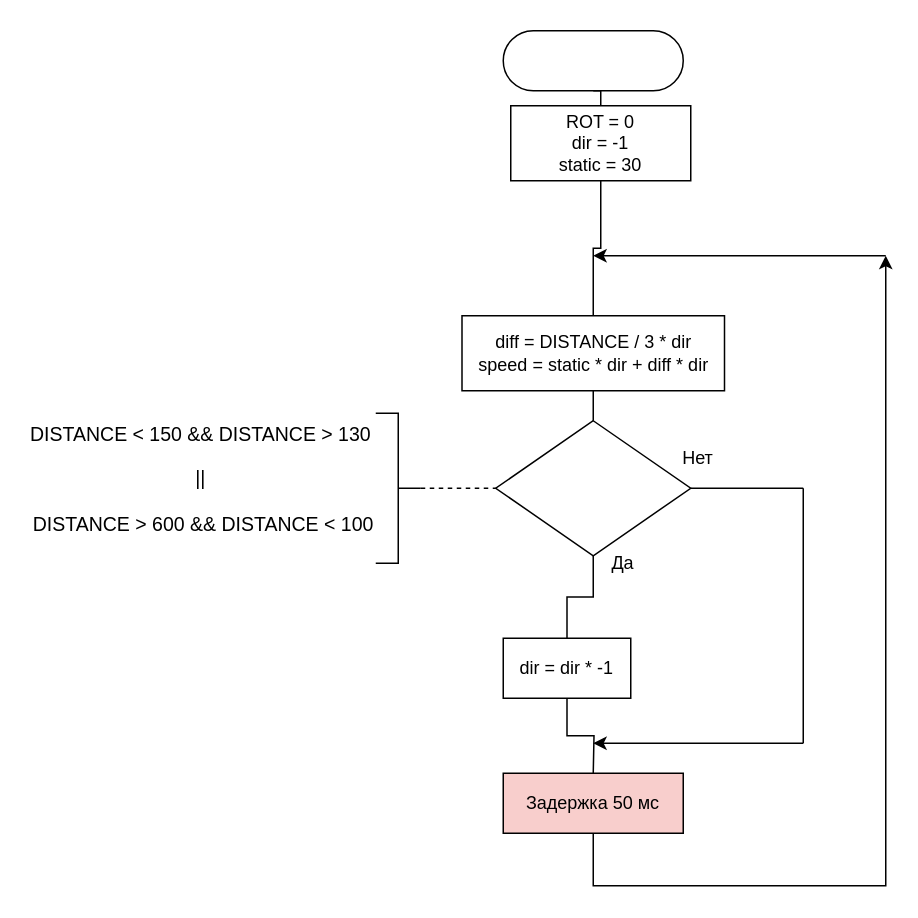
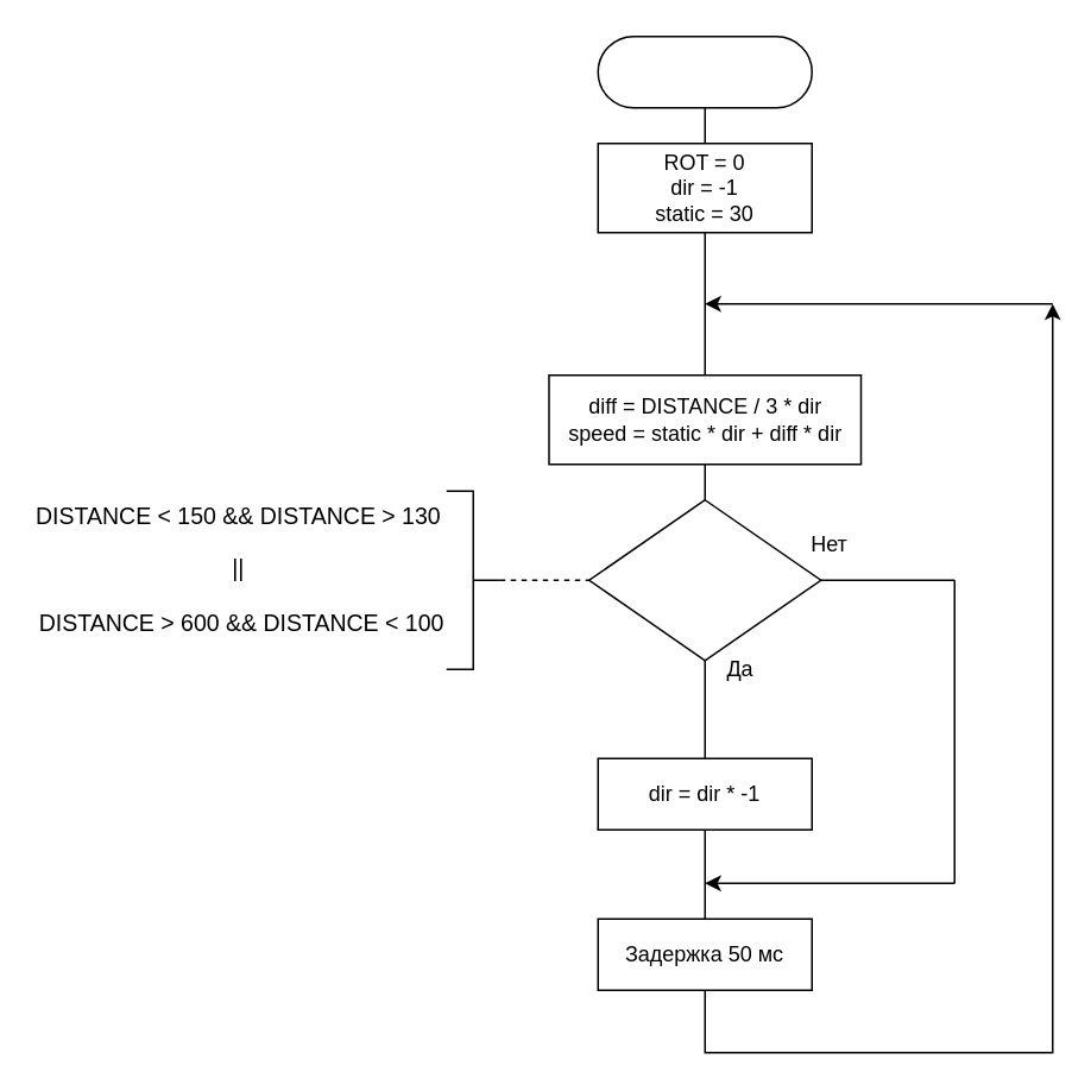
  <mxCell id="0" />
  <mxCell id="1" parent="0" />
  <mxCell id="2" style="edgeStyle=orthogonalEdgeStyle;rounded=0;orthogonalLoop=1;jettySize=auto;html=1;exitX=0.5;exitY=1;exitDx=0;exitDy=0;entryX=0.5;entryY=0;entryDx=0;entryDy=0;endArrow=none;endFill=0;" parent="1" source="3" target="7" edge="1"><mxGeometry relative="1" as="geometry" /></mxCell>
  <mxCell id="3" value="" style="rounded=1;whiteSpace=wrap;html=1;fontSize=12;glass=0;strokeWidth=1;shadow=0;arcSize=50;" parent="1" vertex="1"><mxGeometry x="335" y="20" width="120" height="40" as="geometry" /></mxCell>
  <mxCell id="4" value="" style="edgeStyle=orthogonalEdgeStyle;rounded=0;orthogonalLoop=1;jettySize=auto;html=1;endArrow=none;endFill=0;" parent="1" source="5" target="11" edge="1"><mxGeometry relative="1" as="geometry" /></mxCell>
  <mxCell id="5" value="&lt;p style=&quot;line-height: 70%&quot;&gt;&lt;br&gt;&lt;/p&gt;" style="rhombus;whiteSpace=wrap;html=1;shadow=0;fontFamily=Helvetica;fontSize=12;align=center;strokeWidth=1;spacing=6;spacingTop=-4;" parent="1" vertex="1"><mxGeometry x="330" y="280" width="130" height="90" as="geometry" /></mxCell>
  <mxCell id="6" value="" style="edgeStyle=orthogonalEdgeStyle;rounded=0;orthogonalLoop=1;jettySize=auto;html=1;endArrow=none;endFill=0;" parent="1" source="7" target="9" edge="1"><mxGeometry relative="1" as="geometry" /></mxCell>
- <mxCell id="7" value="ROT = 0&lt;br&gt;dir = -1&lt;br&gt;static = 30" style="rounded=0;whiteSpace=wrap;html=1;" parent="1" vertex="1"><mxGeometry x="340" y="70" width="120" height="50" as="geometry" /></mxCell>
+ <mxCell id="7" value="ROT = 0&lt;br&gt;dir = -1&lt;br&gt;static = 30" style="rounded=0;whiteSpace=wrap;html=1;" parent="1" vertex="1"><mxGeometry x="335" y="80" width="120" height="50" as="geometry" /></mxCell>
  <mxCell id="8" value="" style="edgeStyle=orthogonalEdgeStyle;rounded=0;orthogonalLoop=1;jettySize=auto;html=1;endArrow=none;endFill=0;" parent="1" source="9" target="5" edge="1"><mxGeometry relative="1" as="geometry" /></mxCell>
  <mxCell id="9" value="diff = DISTANCE / 3 * dir&lt;br&gt;speed = static * dir + diff * dir" style="rounded=0;whiteSpace=wrap;html=1;" parent="1" vertex="1"><mxGeometry x="307.5" y="210" width="175" height="50" as="geometry" /></mxCell>
  <mxCell id="10" value="" style="edgeStyle=orthogonalEdgeStyle;rounded=0;orthogonalLoop=1;jettySize=auto;html=1;endArrow=none;endFill=0;" parent="1" source="11" edge="1"><mxGeometry relative="1" as="geometry"><mxPoint x="395" y="515" as="targetPoint" /></mxGeometry></mxCell>
- <mxCell id="11" value="dir = dir * -1" style="rounded=0;whiteSpace=wrap;html=1;" parent="1" vertex="1"><mxGeometry x="335" y="425" width="85" height="40" as="geometry" /></mxCell>
+ <mxCell id="11" value="dir = dir * -1" style="rounded=0;whiteSpace=wrap;html=1;" parent="1" vertex="1"><mxGeometry x="335" y="425" width="120" height="40" as="geometry" /></mxCell>
  <mxCell id="12" value="Да" style="text;html=1;strokeColor=none;fillColor=none;align=center;verticalAlign=middle;whiteSpace=wrap;rounded=0;" parent="1" vertex="1"><mxGeometry x="395" y="365" width="40" height="20" as="geometry" /></mxCell>
  <mxCell id="13" value="Нет" style="text;html=1;strokeColor=none;fillColor=none;align=center;verticalAlign=middle;whiteSpace=wrap;rounded=0;" parent="1" vertex="1"><mxGeometry x="445" y="295" width="40" height="20" as="geometry" /></mxCell>
  <mxCell id="14" style="edgeStyle=orthogonalEdgeStyle;rounded=0;orthogonalLoop=1;jettySize=auto;html=1;exitX=0.5;exitY=1;exitDx=0;exitDy=0;" parent="1" source="17" edge="1"><mxGeometry relative="1" as="geometry"><mxPoint x="590" y="170" as="targetPoint" /><Array as="points"><mxPoint x="395" y="590" /><mxPoint x="590" y="590" /></Array><mxPoint x="570" y="675" as="sourcePoint" /></mxGeometry></mxCell>
  <mxCell id="15" value="" style="endArrow=classic;html=1;" parent="1" edge="1"><mxGeometry width="50" height="50" relative="1" as="geometry"><mxPoint x="590" y="170" as="sourcePoint" /><mxPoint x="395" y="170" as="targetPoint" /></mxGeometry></mxCell>
  <mxCell id="16" value="&lt;p style=&quot;font-family: &amp;#34;helvetica&amp;#34; ; text-align: center ; line-height: 12px&quot;&gt;&lt;font style=&quot;font-size: 13px ; line-height: 15.6px&quot;&gt;DISTANCE&amp;nbsp;&amp;lt;&amp;nbsp;150&amp;nbsp;&amp;amp;&amp;amp;&amp;nbsp;DISTANCE&amp;nbsp;&amp;gt;&amp;nbsp;130&amp;nbsp;&lt;/font&gt;&lt;/p&gt;&lt;p style=&quot;font-family: &amp;#34;helvetica&amp;#34; ; text-align: center ; line-height: 19px&quot;&gt;&lt;font style=&quot;font-size: 13px ; line-height: 15.6px&quot;&gt;||&amp;nbsp;&lt;/font&gt;&lt;/p&gt;&lt;p style=&quot;font-family: &amp;#34;helvetica&amp;#34; ; text-align: center ; line-height: 19px&quot;&gt;&lt;font style=&quot;font-size: 13px ; line-height: 15.6px&quot;&gt;DISTANCE&amp;nbsp;&amp;gt;&amp;nbsp;600&amp;nbsp;&amp;amp;&amp;amp;&amp;nbsp;DISTANCE&amp;nbsp;&amp;lt;&amp;nbsp;100&lt;/font&gt;&lt;/p&gt;" style="text;whiteSpace=wrap;html=1;spacing=0;spacingBottom=-1;" vertex="1" parent="1"><mxGeometry x="20" y="265" width="235" height="120" as="geometry" /></mxCell>
- <mxCell id="17" value="Задержка 50 мс" style="rounded=0;whiteSpace=wrap;html=1;fillColor=#f8cecc;" vertex="1" parent="1"><mxGeometry x="335" y="515" width="120" height="40" as="geometry" /></mxCell>
+ <mxCell id="17" value="Задержка 50 мс" style="rounded=0;whiteSpace=wrap;html=1;" vertex="1" parent="1"><mxGeometry x="335" y="515" width="120" height="40" as="geometry" /></mxCell>
  <mxCell id="18" value="" style="endArrow=none;html=1;exitX=1;exitY=0.5;exitDx=0;exitDy=0;" edge="1" parent="1" source="5"><mxGeometry width="50" height="50" relative="1" as="geometry"><mxPoint x="685" y="325" as="sourcePoint" /><mxPoint x="535" y="325" as="targetPoint" /></mxGeometry></mxCell>
  <mxCell id="19" value="" style="endArrow=none;html=1;" edge="1" parent="1"><mxGeometry width="50" height="50" relative="1" as="geometry"><mxPoint x="535" y="495" as="sourcePoint" /><mxPoint x="535" y="325" as="targetPoint" /></mxGeometry></mxCell>
  <mxCell id="20" value="" style="endArrow=classic;html=1;endFill=1;" edge="1" parent="1"><mxGeometry width="50" height="50" relative="1" as="geometry"><mxPoint x="535" y="495" as="sourcePoint" /><mxPoint x="395" y="495" as="targetPoint" /></mxGeometry></mxCell>
  <mxCell id="21" style="edgeStyle=orthogonalEdgeStyle;rounded=0;orthogonalLoop=1;jettySize=auto;html=1;entryX=0;entryY=0.5;entryDx=0;entryDy=0;endArrow=none;endFill=0;dashed=1;" edge="1" parent="1" source="22" target="5"><mxGeometry relative="1" as="geometry" /></mxCell>
  <mxCell id="22" value="&lt;p style=&quot;font-family: &amp;#34;helvetica&amp;#34; ; text-align: center ; line-height: 12px&quot;&gt;&lt;br&gt;&lt;/p&gt;" style="strokeWidth=1;html=1;shape=mxgraph.flowchart.annotation_2;align=right;labelPosition=left;pointerEvents=1;verticalLabelPosition=middle;verticalAlign=middle;textDirection=ltr;rotation=-180;" vertex="1" parent="1"><mxGeometry x="250" y="275" width="30" height="100" as="geometry" /></mxCell>
